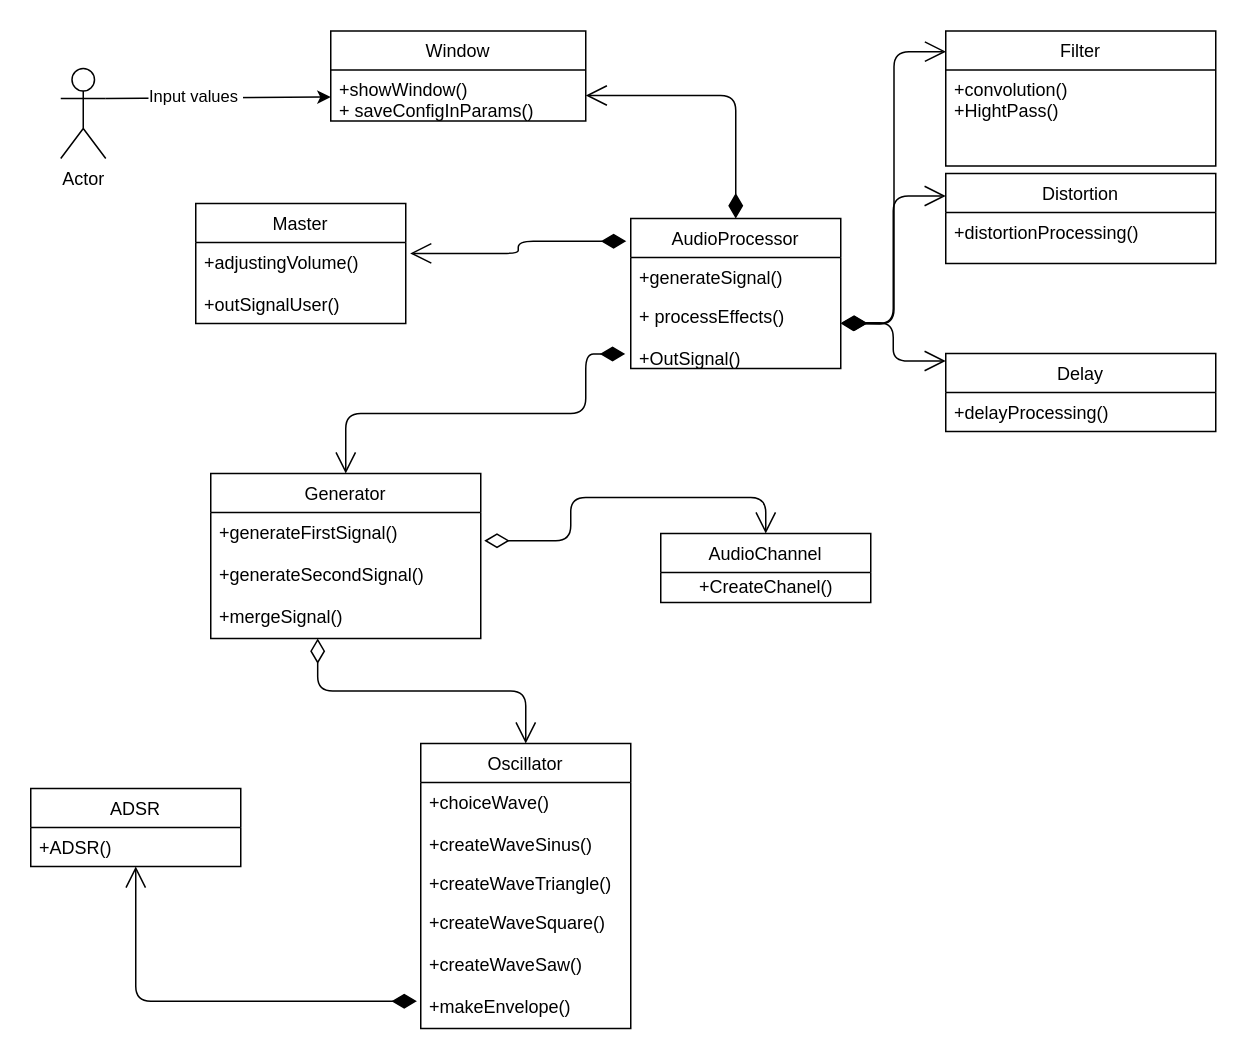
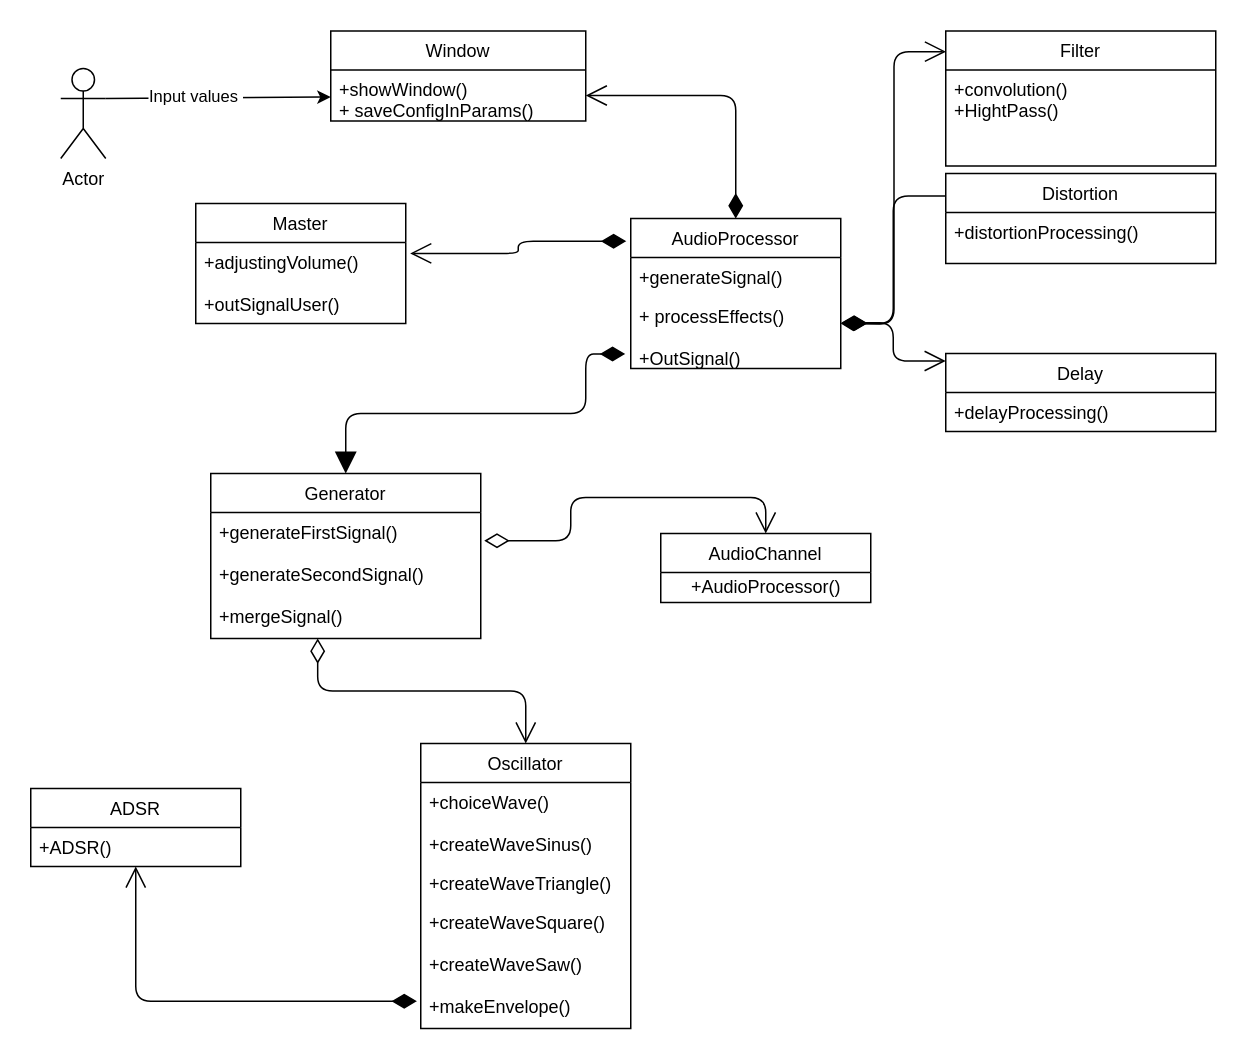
  <mxCell id="0" />
  <mxCell id="1" parent="0" />
  <mxCell id="2" value="Actor" style="shape=umlActor;verticalLabelPosition=bottom;verticalAlign=top;html=1;" vertex="1" parent="1"><mxGeometry x="40" y="45" width="30" height="60" as="geometry" /></mxCell>
  <mxCell id="3" value="" style="endArrow=open;html=1;endSize=12;startArrow=diamondThin;startSize=14;startFill=1;edgeStyle=orthogonalEdgeStyle;align=left;verticalAlign=bottom;entryX=1;entryY=0.5;entryDx=0;entryDy=0;exitX=0.5;exitY=0;exitDx=0;exitDy=0;" edge="1" parent="1" source="8" target="7"><mxGeometry x="-0.895" y="20" relative="1" as="geometry"><mxPoint x="490" y="95" as="sourcePoint" /><mxPoint x="380" y="64" as="targetPoint" /><mxPoint as="offset" /></mxGeometry></mxCell>
  <mxCell id="4" value="" style="endArrow=classic;html=1;exitX=1;exitY=0.333;exitDx=0;exitDy=0;exitPerimeter=0;entryX=0;entryY=0.5;entryDx=0;entryDy=0;" edge="1" parent="1" source="2"><mxGeometry width="50" height="50" relative="1" as="geometry"><mxPoint x="100" y="185" as="sourcePoint" /><mxPoint x="220" y="64" as="targetPoint" /></mxGeometry></mxCell>
  <mxCell id="5" value="Input values&amp;nbsp;" style="edgeLabel;html=1;align=center;verticalAlign=middle;resizable=0;points=[];" vertex="1" connectable="0" parent="4"><mxGeometry x="-0.367" y="-1" relative="1" as="geometry"><mxPoint x="12.49" y="-1.68" as="offset" /></mxGeometry></mxCell>
  <mxCell id="6" value="Window" style="swimlane;fontStyle=0;childLayout=stackLayout;horizontal=1;startSize=26;fillColor=none;horizontalStack=0;resizeParent=1;resizeParentMax=0;resizeLast=0;collapsible=1;marginBottom=0;" vertex="1" parent="1"><mxGeometry x="220" y="20" width="170" height="60" as="geometry" /></mxCell>
  <mxCell id="7" value="+showWindow()&#10;+ saveConfigInParams()" style="text;strokeColor=none;fillColor=none;align=left;verticalAlign=top;spacingLeft=4;spacingRight=4;overflow=hidden;rotatable=0;points=[[0,0.5],[1,0.5]];portConstraint=eastwest;" vertex="1" parent="6"><mxGeometry y="26" width="170" height="34" as="geometry" /></mxCell>
  <mxCell id="8" value="AudioProcessor" style="swimlane;fontStyle=0;childLayout=stackLayout;horizontal=1;startSize=26;fillColor=none;horizontalStack=0;resizeParent=1;resizeParentMax=0;resizeLast=0;collapsible=1;marginBottom=0;" vertex="1" parent="1"><mxGeometry x="420" y="145" width="140" height="100" as="geometry"><mxRectangle x="410" y="300" width="120" height="26" as="alternateBounds" /></mxGeometry></mxCell>
  <mxCell id="9" value="+generateSignal()" style="text;strokeColor=none;fillColor=none;align=left;verticalAlign=top;spacingLeft=4;spacingRight=4;overflow=hidden;rotatable=0;points=[[0,0.5],[1,0.5]];portConstraint=eastwest;" vertex="1" parent="8"><mxGeometry y="26" width="140" height="26" as="geometry" /></mxCell>
  <mxCell id="10" value="+ processEffects()&#10;&#10;+OutSignal()" style="text;strokeColor=none;fillColor=none;align=left;verticalAlign=top;spacingLeft=4;spacingRight=4;overflow=hidden;rotatable=0;points=[[0,0.5],[1,0.5]];portConstraint=eastwest;" vertex="1" parent="8"><mxGeometry y="52" width="140" height="48" as="geometry" /></mxCell>
  <mxCell id="11" value="Generator" style="swimlane;fontStyle=0;childLayout=stackLayout;horizontal=1;startSize=26;fillColor=none;horizontalStack=0;resizeParent=1;resizeParentMax=0;resizeLast=0;collapsible=1;marginBottom=0;" vertex="1" parent="1"><mxGeometry x="140" y="315" width="180" height="110" as="geometry" /></mxCell>
  <mxCell id="12" value="+generateFirstSignal()&#10;&#10;+generateSecondSignal()&#10;&#10;+mergeSignal()&#10;&#10;" style="text;strokeColor=none;fillColor=none;align=left;verticalAlign=top;spacingLeft=4;spacingRight=4;overflow=hidden;rotatable=0;points=[[0,0.5],[1,0.5]];portConstraint=eastwest;" vertex="1" parent="11"><mxGeometry y="26" width="180" height="84" as="geometry" /></mxCell>
  <mxCell id="13" value="Oscillator" style="swimlane;fontStyle=0;childLayout=stackLayout;horizontal=1;startSize=26;fillColor=none;horizontalStack=0;resizeParent=1;resizeParentMax=0;resizeLast=0;collapsible=1;marginBottom=0;" vertex="1" parent="1"><mxGeometry x="280" y="495" width="140" height="190" as="geometry"><mxRectangle x="50" y="320" width="80" height="26" as="alternateBounds" /></mxGeometry></mxCell>
  <mxCell id="14" value="+choiceWave()&#10;&#10;+createWaveSinus()" style="text;strokeColor=none;fillColor=none;align=left;verticalAlign=top;spacingLeft=4;spacingRight=4;overflow=hidden;rotatable=0;points=[[0,0.5],[1,0.5]];portConstraint=eastwest;" vertex="1" parent="13"><mxGeometry y="26" width="140" height="54" as="geometry" /></mxCell>
  <mxCell id="15" value="+createWaveTriangle()" style="text;strokeColor=none;fillColor=none;align=left;verticalAlign=top;spacingLeft=4;spacingRight=4;overflow=hidden;rotatable=0;points=[[0,0.5],[1,0.5]];portConstraint=eastwest;" vertex="1" parent="13"><mxGeometry y="80" width="140" height="26" as="geometry" /></mxCell>
  <mxCell id="16" value="+createWaveSquare()&#10;&#10;+createWaveSaw()&#10;&#10;+makeEnvelope()&#10;&#10;" style="text;strokeColor=none;fillColor=none;align=left;verticalAlign=top;spacingLeft=4;spacingRight=4;overflow=hidden;rotatable=0;points=[[0,0.5],[1,0.5]];portConstraint=eastwest;" vertex="1" parent="13"><mxGeometry y="106" width="140" height="84" as="geometry" /></mxCell>
  <mxCell id="17" value="ADSR" style="swimlane;fontStyle=0;childLayout=stackLayout;horizontal=1;startSize=26;fillColor=none;horizontalStack=0;resizeParent=1;resizeParentMax=0;resizeLast=0;collapsible=1;marginBottom=0;" vertex="1" parent="1"><mxGeometry x="20" y="525" width="140" height="52" as="geometry" /></mxCell>
  <mxCell id="18" value="+ADSR()" style="text;strokeColor=none;fillColor=none;align=left;verticalAlign=top;spacingLeft=4;spacingRight=4;overflow=hidden;rotatable=0;points=[[0,0.5],[1,0.5]];portConstraint=eastwest;" vertex="1" parent="17"><mxGeometry y="26" width="140" height="26" as="geometry" /></mxCell>
  <mxCell id="19" value="AudioChannel" style="swimlane;fontStyle=0;childLayout=stackLayout;horizontal=1;startSize=26;fillColor=none;horizontalStack=0;resizeParent=1;resizeParentMax=0;resizeLast=0;collapsible=1;marginBottom=0;" vertex="1" parent="1"><mxGeometry x="440" y="355" width="140" height="46" as="geometry" /></mxCell>
- <mxCell id="20" value="+CreateChanel()" style="text;html=1;align=center;verticalAlign=middle;resizable=0;points=[];autosize=1;" vertex="1" parent="19"><mxGeometry y="26" width="140" height="20" as="geometry" /></mxCell>
+ <mxCell id="20" value="+AudioProcessor()" style="text;html=1;align=center;verticalAlign=middle;resizable=0;points=[];autosize=1;" vertex="1" parent="19"><mxGeometry y="26" width="140" height="20" as="geometry" /></mxCell>
  <mxCell id="21" value="" style="endArrow=open;html=1;endSize=12;startArrow=diamondThin;startSize=14;startFill=0;edgeStyle=orthogonalEdgeStyle;align=left;verticalAlign=bottom;exitX=0.396;exitY=1;exitDx=0;exitDy=0;exitPerimeter=0;entryX=0.5;entryY=0;entryDx=0;entryDy=0;" edge="1" parent="1" source="12" target="13"><mxGeometry x="-0.347" y="29" relative="1" as="geometry"><mxPoint x="280" y="415" as="sourcePoint" /><mxPoint x="440" y="415" as="targetPoint" /><mxPoint as="offset" /></mxGeometry></mxCell>
  <mxCell id="22" value="" style="endArrow=open;html=1;endSize=12;startArrow=diamondThin;startSize=14;startFill=1;edgeStyle=orthogonalEdgeStyle;align=left;verticalAlign=bottom;entryX=0.001;entryY=0.153;entryDx=0;entryDy=0;entryPerimeter=0;" edge="1" parent="1" target="23"><mxGeometry x="-0.727" y="-71" relative="1" as="geometry"><mxPoint x="560" y="215" as="sourcePoint" /><mxPoint x="620" y="64" as="targetPoint" /><mxPoint as="offset" /></mxGeometry></mxCell>
  <mxCell id="23" value="Filter" style="swimlane;fontStyle=0;childLayout=stackLayout;horizontal=1;startSize=26;fillColor=none;horizontalStack=0;resizeParent=1;resizeParentMax=0;resizeLast=0;collapsible=1;marginBottom=0;" vertex="1" parent="1"><mxGeometry x="630" y="20" width="180" height="90" as="geometry" /></mxCell>
  <mxCell id="24" value="+convolution()&#10;+HightPass()&#10;" style="text;strokeColor=none;fillColor=none;align=left;verticalAlign=top;spacingLeft=4;spacingRight=4;overflow=hidden;rotatable=0;points=[[0,0.5],[1,0.5]];portConstraint=eastwest;" vertex="1" parent="23"><mxGeometry y="26" width="180" height="64" as="geometry" /></mxCell>
- <mxCell id="25" value="" style="endArrow=open;html=1;endSize=12;startArrow=diamondThin;startSize=14;startFill=1;edgeStyle=orthogonalEdgeStyle;align=left;verticalAlign=bottom;exitX=1.005;exitY=0.374;exitDx=0;exitDy=0;entryX=0;entryY=0.25;entryDx=0;entryDy=0;exitPerimeter=0;" edge="1" parent="1" source="10" target="26"><mxGeometry x="-1" y="3" relative="1" as="geometry"><mxPoint x="430" y="285" as="sourcePoint" /><mxPoint x="630" y="126.5" as="targetPoint" /></mxGeometry></mxCell>
+ <mxCell id="25" value="" style="endArrow=none;html=1;endSize=12;startArrow=diamondThin;startSize=14;startFill=1;edgeStyle=orthogonalEdgeStyle;align=left;verticalAlign=bottom;exitX=1.005;exitY=0.374;exitDx=0;exitDy=0;entryX=0;entryY=0.25;entryDx=0;entryDy=0;exitPerimeter=0;" edge="1" parent="1" source="10" target="26"><mxGeometry x="-1" y="3" relative="1" as="geometry"><mxPoint x="430" y="285" as="sourcePoint" /><mxPoint x="630" y="126.5" as="targetPoint" /></mxGeometry></mxCell>
  <mxCell id="26" value="Distortion" style="swimlane;fontStyle=0;childLayout=stackLayout;horizontal=1;startSize=26;fillColor=none;horizontalStack=0;resizeParent=1;resizeParentMax=0;resizeLast=0;collapsible=1;marginBottom=0;" vertex="1" parent="1"><mxGeometry x="630" y="115" width="180" height="60" as="geometry" /></mxCell>
  <mxCell id="27" value="+distortionProcessing()" style="text;strokeColor=none;fillColor=none;align=left;verticalAlign=top;spacingLeft=4;spacingRight=4;overflow=hidden;rotatable=0;points=[[0,0.5],[1,0.5]];portConstraint=eastwest;" vertex="1" parent="26"><mxGeometry y="26" width="180" height="34" as="geometry" /></mxCell>
  <mxCell id="28" value="Delay" style="swimlane;fontStyle=0;childLayout=stackLayout;horizontal=1;startSize=26;fillColor=none;horizontalStack=0;resizeParent=1;resizeParentMax=0;resizeLast=0;collapsible=1;marginBottom=0;" vertex="1" parent="1"><mxGeometry x="630" y="235" width="180" height="52" as="geometry" /></mxCell>
  <mxCell id="29" value="+delayProcessing()" style="text;strokeColor=none;fillColor=none;align=left;verticalAlign=top;spacingLeft=4;spacingRight=4;overflow=hidden;rotatable=0;points=[[0,0.5],[1,0.5]];portConstraint=eastwest;" vertex="1" parent="28"><mxGeometry y="26" width="180" height="26" as="geometry" /></mxCell>
  <mxCell id="30" value="" style="endArrow=open;html=1;endSize=12;startArrow=diamondThin;startSize=14;startFill=1;edgeStyle=orthogonalEdgeStyle;align=left;verticalAlign=bottom;exitX=1.003;exitY=0.364;exitDx=0;exitDy=0;entryX=0;entryY=0.096;entryDx=0;entryDy=0;entryPerimeter=0;exitPerimeter=0;" edge="1" parent="1" source="10" target="28"><mxGeometry x="-0.886" y="49" relative="1" as="geometry"><mxPoint x="500" y="375" as="sourcePoint" /><mxPoint x="660" y="375" as="targetPoint" /><Array as="points"><mxPoint x="595" y="215" /><mxPoint x="595" y="240" /></Array><mxPoint as="offset" /></mxGeometry></mxCell>
  <mxCell id="31" value="" style="endArrow=open;html=1;endSize=12;startArrow=diamondThin;startSize=14;startFill=1;edgeStyle=orthogonalEdgeStyle;align=left;verticalAlign=bottom;exitX=-0.018;exitY=0.783;exitDx=0;exitDy=0;exitPerimeter=0;" edge="1" parent="1" source="16" target="17"><mxGeometry x="-0.448" y="-24" relative="1" as="geometry"><mxPoint x="100" y="465" as="sourcePoint" /><mxPoint x="260" y="465" as="targetPoint" /><mxPoint as="offset" /></mxGeometry></mxCell>
  <mxCell id="32" value="Master" style="swimlane;fontStyle=0;childLayout=stackLayout;horizontal=1;startSize=26;fillColor=none;horizontalStack=0;resizeParent=1;resizeParentMax=0;resizeLast=0;collapsible=1;marginBottom=0;" vertex="1" parent="1"><mxGeometry x="130" y="135" width="140" height="80" as="geometry" /></mxCell>
  <mxCell id="33" value="+adjustingVolume()&#10;&#10;+outSignalUser()" style="text;strokeColor=none;fillColor=none;align=left;verticalAlign=top;spacingLeft=4;spacingRight=4;overflow=hidden;rotatable=0;points=[[0,0.5],[1,0.5]];portConstraint=eastwest;" vertex="1" parent="32"><mxGeometry y="26" width="140" height="54" as="geometry" /></mxCell>
- <mxCell id="34" value="" style="endArrow=open;html=1;endSize=12;startArrow=diamondThin;startSize=14;startFill=1;edgeStyle=orthogonalEdgeStyle;align=left;verticalAlign=bottom;entryX=0.5;entryY=0;entryDx=0;entryDy=0;exitX=-0.026;exitY=0.797;exitDx=0;exitDy=0;exitPerimeter=0;" edge="1" parent="1" source="10" target="11"><mxGeometry x="-1" y="3" relative="1" as="geometry"><mxPoint x="410" y="235" as="sourcePoint" /><mxPoint x="340" y="225" as="targetPoint" /><Array as="points"><mxPoint x="390" y="235" /><mxPoint x="390" y="275" /><mxPoint x="230" y="275" /></Array></mxGeometry></mxCell>
+ <mxCell id="34" value="" style="endArrow=block;html=1;endSize=12;startArrow=diamondThin;startSize=14;startFill=1;edgeStyle=orthogonalEdgeStyle;align=left;verticalAlign=bottom;entryX=0.5;entryY=0;entryDx=0;entryDy=0;exitX=-0.026;exitY=0.797;exitDx=0;exitDy=0;exitPerimeter=0;" edge="1" parent="1" source="10" target="11"><mxGeometry x="-1" y="3" relative="1" as="geometry"><mxPoint x="410" y="235" as="sourcePoint" /><mxPoint x="340" y="225" as="targetPoint" /><Array as="points"><mxPoint x="390" y="235" /><mxPoint x="390" y="275" /><mxPoint x="230" y="275" /></Array></mxGeometry></mxCell>
  <mxCell id="35" value="" style="endArrow=open;html=1;endSize=12;startArrow=diamondThin;startSize=14;startFill=0;edgeStyle=orthogonalEdgeStyle;align=left;verticalAlign=bottom;entryX=0.5;entryY=0;entryDx=0;entryDy=0;exitX=1.013;exitY=0.224;exitDx=0;exitDy=0;exitPerimeter=0;" edge="1" parent="1" source="12" target="19"><mxGeometry x="-0.629" y="25" relative="1" as="geometry"><mxPoint x="490" y="325" as="sourcePoint" /><mxPoint x="650" y="325" as="targetPoint" /><mxPoint as="offset" /></mxGeometry></mxCell>
  <mxCell id="36" value="" style="endArrow=open;html=1;endSize=12;startArrow=diamondThin;startSize=14;startFill=1;edgeStyle=orthogonalEdgeStyle;align=left;verticalAlign=bottom;exitX=-0.021;exitY=0.151;exitDx=0;exitDy=0;exitPerimeter=0;entryX=1.021;entryY=0.416;entryDx=0;entryDy=0;entryPerimeter=0;" edge="1" parent="1" source="8" target="32"><mxGeometry x="-0.666" y="-43" relative="1" as="geometry"><mxPoint x="210" y="245" as="sourcePoint" /><mxPoint x="240" y="160" as="targetPoint" /><mxPoint x="8" y="-25" as="offset" /></mxGeometry></mxCell>
